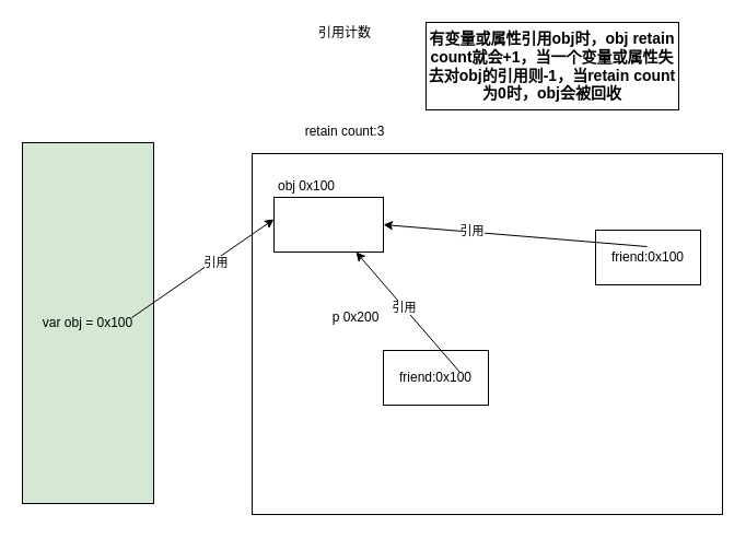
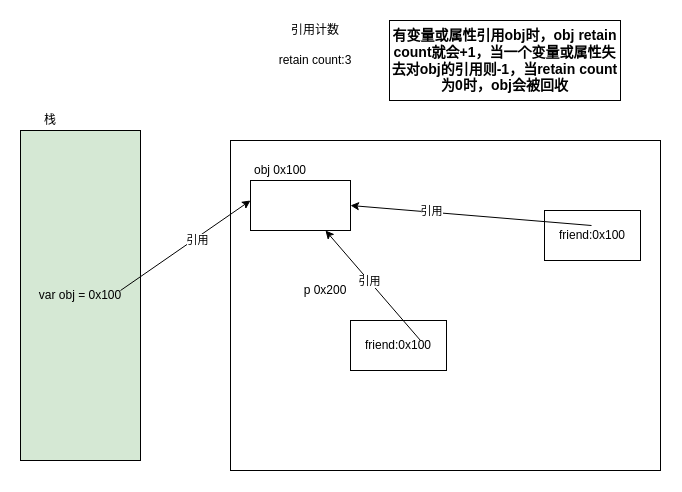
  <mxCell id="0" />
  <mxCell id="1" parent="0" />
  <mxCell id="2" value="" style="rounded=0;whiteSpace=wrap;html=1;" vertex="1" parent="1"><mxGeometry x="230" y="140" width="430" height="330" as="geometry" /></mxCell>
  <mxCell id="3" value="" style="rounded=0;whiteSpace=wrap;html=1;" vertex="1" parent="1"><mxGeometry x="250" y="180" width="100" height="50" as="geometry" /></mxCell>
  <mxCell id="4" value="引用计数" style="text;html=1;strokeColor=none;fillColor=none;align=center;verticalAlign=middle;whiteSpace=wrap;rounded=0;" vertex="1" parent="1"><mxGeometry x="280" y="20" width="70" height="20" as="geometry" /></mxCell>
  <mxCell id="5" value="obj 0x100" style="text;html=1;strokeColor=none;fillColor=none;align=center;verticalAlign=middle;whiteSpace=wrap;rounded=0;" vertex="1" parent="1"><mxGeometry x="250" y="160" width="60" height="20" as="geometry" /></mxCell>
- <mxCell id="6" value="retain count:3" style="text;html=1;strokeColor=none;fillColor=none;align=center;verticalAlign=middle;whiteSpace=wrap;rounded=0;" vertex="1" parent="1"><mxGeometry x="265" y="110" width="100" height="20" as="geometry" /></mxCell>
+ <mxCell id="6" value="retain count:3" style="text;html=1;strokeColor=none;fillColor=none;align=center;verticalAlign=middle;whiteSpace=wrap;rounded=0;" vertex="1" parent="1"><mxGeometry x="265" y="50" width="100" height="20" as="geometry" /></mxCell>
  <mxCell id="7" value="friend:0x100" style="rounded=0;whiteSpace=wrap;html=1;" vertex="1" parent="1"><mxGeometry x="544" y="210" width="96" height="50" as="geometry" /></mxCell>
  <mxCell id="8" value="friend:0x100" style="rounded=0;whiteSpace=wrap;html=1;" vertex="1" parent="1"><mxGeometry x="350" y="320" width="96" height="50" as="geometry" /></mxCell>
  <mxCell id="9" value="p 0x200" style="text;html=1;strokeColor=none;fillColor=none;align=center;verticalAlign=middle;whiteSpace=wrap;rounded=0;" vertex="1" parent="1"><mxGeometry x="295" y="280" width="60" height="20" as="geometry" /></mxCell>
  <mxCell id="10" value="" style="endArrow=classic;html=1;entryX=0.75;entryY=1;entryDx=0;entryDy=0;" edge="1" parent="1" target="3"><mxGeometry width="50" height="50" relative="1" as="geometry"><mxPoint x="420" y="340" as="sourcePoint" /><mxPoint x="360" y="260" as="targetPoint" /></mxGeometry></mxCell>
  <mxCell id="11" value="引用" style="edgeLabel;html=1;align=center;verticalAlign=middle;resizable=0;points=[];" vertex="1" connectable="0" parent="10"><mxGeometry x="0.092" relative="1" as="geometry"><mxPoint as="offset" /></mxGeometry></mxCell>
  <mxCell id="12" value="" style="endArrow=classic;html=1;entryX=1;entryY=0.5;entryDx=0;entryDy=0;" edge="1" parent="1" target="3"><mxGeometry width="50" height="50" relative="1" as="geometry"><mxPoint x="591" y="225" as="sourcePoint" /><mxPoint x="496" y="115" as="targetPoint" /></mxGeometry></mxCell>
  <mxCell id="13" value="引用" style="edgeLabel;html=1;align=center;verticalAlign=middle;resizable=0;points=[];" vertex="1" connectable="0" parent="12"><mxGeometry x="0.328" y="-1" relative="1" as="geometry"><mxPoint as="offset" /></mxGeometry></mxCell>
  <mxCell id="14" value="var obj = 0x100" style="rounded=0;whiteSpace=wrap;html=1;fillColor=#d5e8d4;" vertex="1" parent="1"><mxGeometry x="20" y="130" width="120" height="330" as="geometry" /></mxCell>
+ <mxCell id="15" value="栈" style="text;html=1;strokeColor=none;fillColor=none;align=center;verticalAlign=middle;whiteSpace=wrap;rounded=0;" vertex="1" parent="1"><mxGeometry x="30" y="110" width="40" height="20" as="geometry" /></mxCell>
  <mxCell id="16" value="" style="endArrow=classic;html=1;" edge="1" parent="1"><mxGeometry width="50" height="50" relative="1" as="geometry"><mxPoint x="120" y="290" as="sourcePoint" /><mxPoint x="250" y="200" as="targetPoint" /></mxGeometry></mxCell>
  <mxCell id="17" value="引用" style="edgeLabel;html=1;align=center;verticalAlign=middle;resizable=0;points=[];" vertex="1" connectable="0" parent="16"><mxGeometry x="0.158" y="-1" relative="1" as="geometry"><mxPoint y="1" as="offset" /></mxGeometry></mxCell>
  <mxCell id="18" value="&lt;b&gt;&lt;font style=&quot;font-size: 14px&quot;&gt;有变量或属性引用obj时，obj retain count就会+1，当一个变量或属性失去对obj的引用则-1，当retain count为0时，obj会被回收&lt;/font&gt;&lt;/b&gt;" style="whiteSpace=wrap;html=1;" vertex="1" parent="1"><mxGeometry x="389" y="20" width="231" height="80" as="geometry" /></mxCell>
